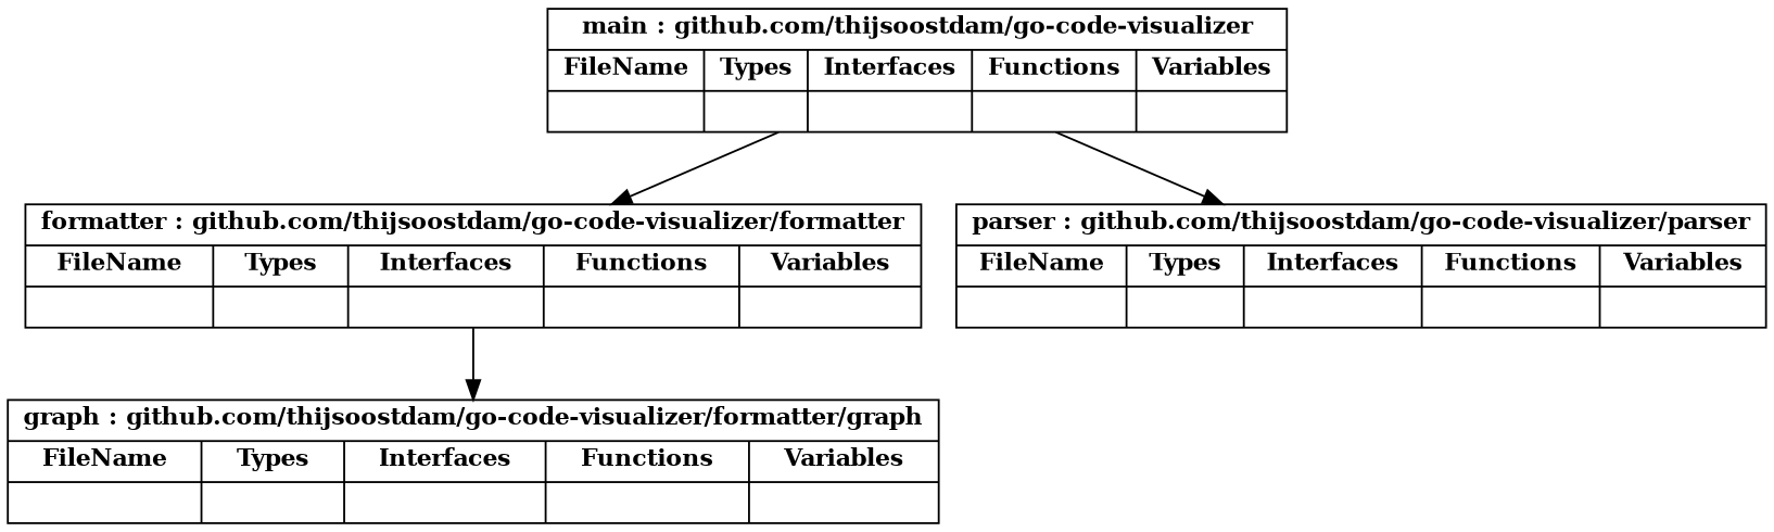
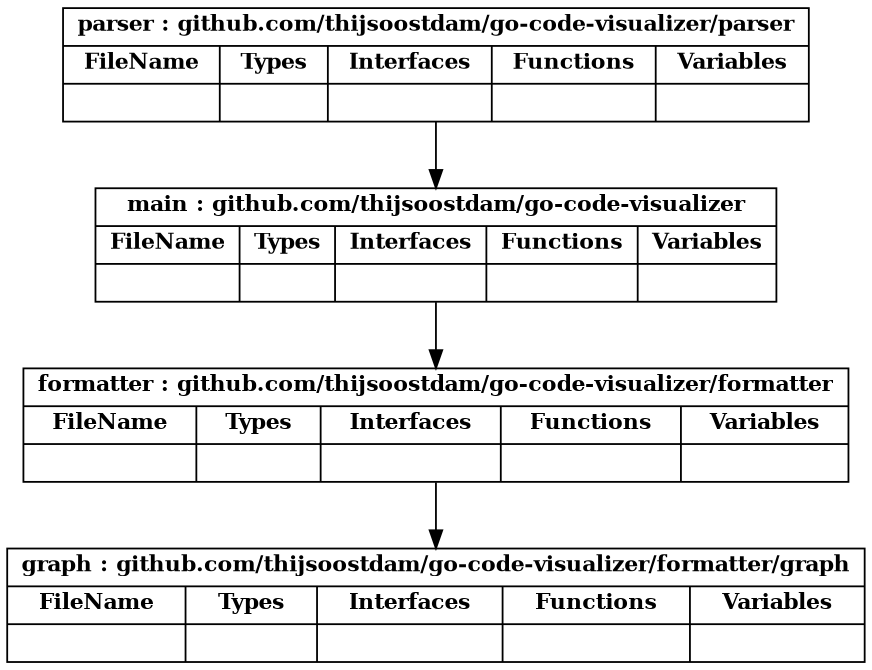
  digraph {
    rankdir=TB
    node [fontsize=12 shape=record]
    n1 [label=< 		{	<B><FONT POINT-SIZE="12">formatter : github.com/thijsoostdam/go-code-visualizer/formatter</FONT></B> | 			{ 				{ 					<B>FileName</B> | 				} 				| 				{ 					<B>Types</B> |					 				} 				| 				{ 					<B>Interfaces</B> |					 				} 				| 				{ 					<B>Functions</B>| 				} 				| 				{ 					<B>Variables</B>| 				} 			} 		}>]
    n2 [label=< 		{	<B><FONT POINT-SIZE="12">graph : github.com/thijsoostdam/go-code-visualizer/formatter/graph</FONT></B> | 			{ 				{ 					<B>FileName</B> | 				} 				| 				{ 					<B>Types</B> |					 				} 				| 				{ 					<B>Interfaces</B> |					 				} 				| 				{ 					<B>Functions</B>| 				} 				| 				{ 					<B>Variables</B>| 				} 			} 		}>]
    n3 [label=< 		{	<B><FONT POINT-SIZE="12">main : github.com/thijsoostdam/go-code-visualizer</FONT></B> | 			{ 				{ 					<B>FileName</B> | 				} 				| 				{ 					<B>Types</B> |					 				} 				| 				{ 					<B>Interfaces</B> |					 				} 				| 				{ 					<B>Functions</B>| 				} 				| 				{ 					<B>Variables</B>| 				} 			} 		}>]
    n4 [label=< 		{	<B><FONT POINT-SIZE="12">parser : github.com/thijsoostdam/go-code-visualizer/parser</FONT></B> | 			{ 				{ 					<B>FileName</B> | 				} 				| 				{ 					<B>Types</B> |					 				} 				| 				{ 					<B>Interfaces</B> |					 				} 				| 				{ 					<B>Functions</B>| 				} 				| 				{ 					<B>Variables</B>| 				} 			} 		}>]
    n1 -> n2
    n3 -> n1
-   n3 -> n4
+   n4 -> n3
  }
